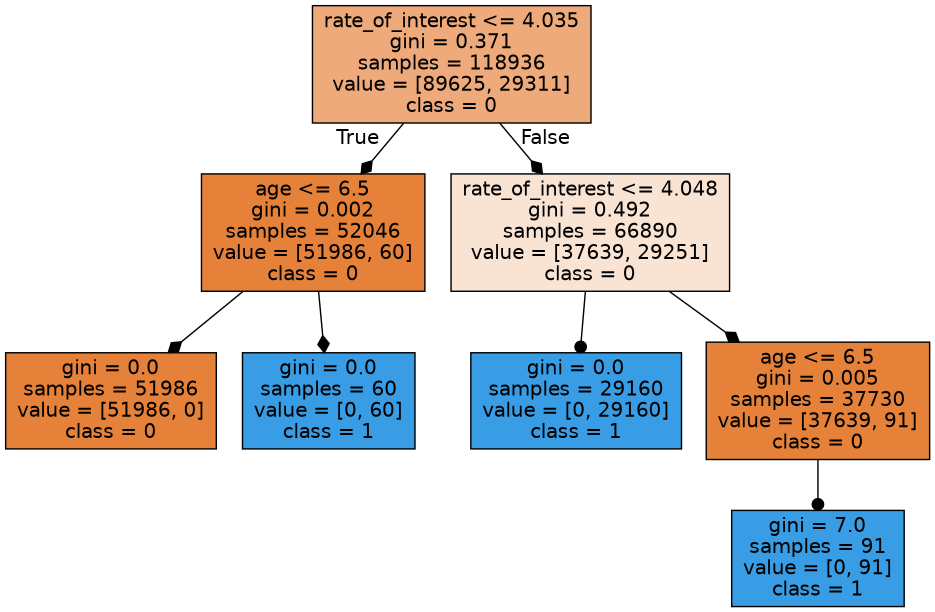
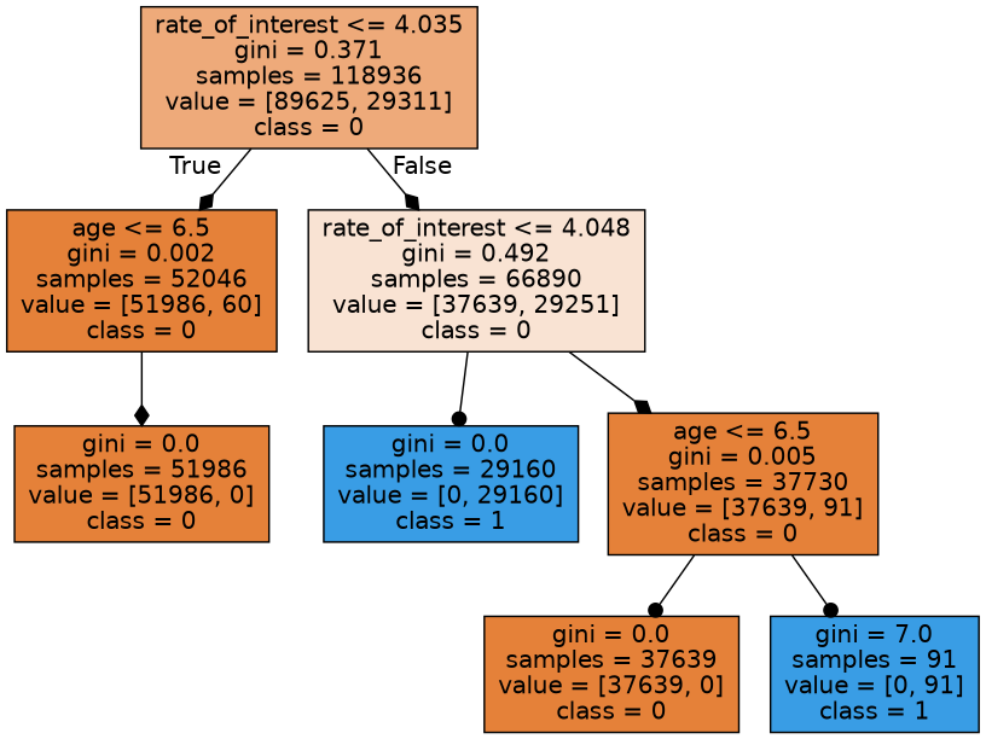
  digraph {
    node [color=black fillcolor="#e58139" fontname=helvetica shape=box style=filled]
    edge [arrowhead=diamond fontname=helvetica]
    n1 [fillcolor="#eeaa7a" label="rate_of_interest <= 4.035\ngini = 0.371\nsamples = 118936\nvalue = [89625, 29311]\nclass = 0"]
    n2 [label="age <= 6.5\ngini = 0.002\nsamples = 52046\nvalue = [51986, 60]\nclass = 0"]
    n3 [fillcolor="#f9e3d3" label="rate_of_interest <= 4.048\ngini = 0.492\nsamples = 66890\nvalue = [37639, 29251]\nclass = 0"]
    n4 [label="gini = 0.0\nsamples = 51986\nvalue = [51986, 0]\nclass = 0"]
-   n5 [fillcolor="#399de5" label="gini = 0.0\nsamples = 60\nvalue = [0, 60]\nclass = 1"]
    n6 [fillcolor="#399de5" label="gini = 0.0\nsamples = 29160\nvalue = [0, 29160]\nclass = 1"]
    n7 [label="age <= 6.5\ngini = 0.005\nsamples = 37730\nvalue = [37639, 91]\nclass = 0"]
+   n8 [label="gini = 0.0\nsamples = 37639\nvalue = [37639, 0]\nclass = 0"]
    n9 [fillcolor="#399de5" label="gini = 7.0\nsamples = 91\nvalue = [0, 91]\nclass = 1"]
    n1 -> n2 [headlabel=True labelangle=45 labeldistance=2.5]
    n1 -> n3 [headlabel=False labelangle=-45 labeldistance=2.5]
    n2 -> n4
-   n2 -> n5
    n3 -> n6 [arrowhead=dot]
    n3 -> n7
+   n7 -> n8 [arrowhead=dot]
    n7 -> n9 [arrowhead=dot]
  }
